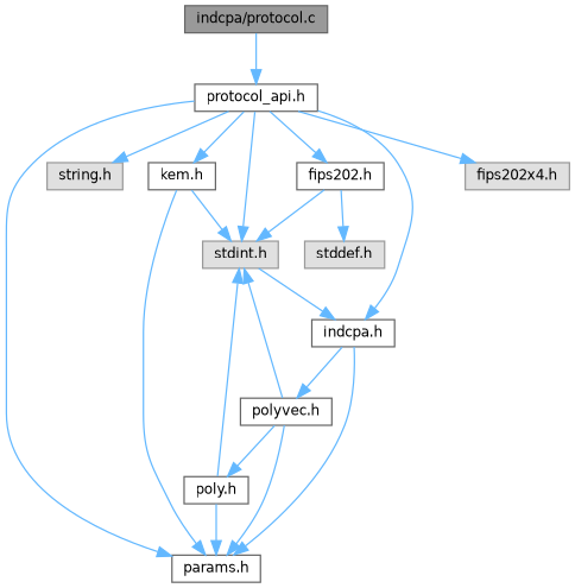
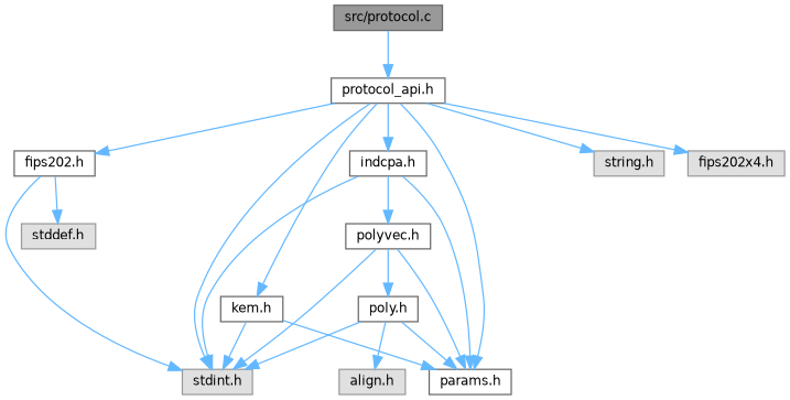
  digraph {
    node [color=grey40 fillcolor=white fontname=Helvetica fontsize=10 shape=box style=filled]
    edge [color=steelblue1 fontname=Helvetica fontsize=10 labelfontname=Helvetica labelfontsize=10 style=solid]
-   n1 [color=gray40 fillcolor=grey60 fontcolor=black height=0.2 label="indcpa/protocol.c" width=0.4]
+   n1 [color=gray40 fillcolor=grey60 fontcolor=black height=0.2 label="src/protocol.c" width=0.4]
    n2 [height=0.2 label="protocol_api.h" width=0.4]
    n3 [color=grey60 fillcolor="#E0E0E0" height=0.2 label="stdint.h" width=0.4]
    n4 [color=grey60 fillcolor="#E0E0E0" height=0.2 label="string.h" width=0.4]
    n5 [height=0.2 label="params.h" width=0.4]
    n6 [height=0.2 label="indcpa.h" width=0.4]
    n7 [height=0.2 label="kem.h" width=0.4]
    n8 [height=0.2 label="fips202.h" width=0.4]
    n9 [color=grey60 fillcolor="#E0E0E0" height=0.2 label="fips202x4.h" width=0.4]
    n10 [height=0.2 label="poly.h" width=0.4]
+   n11 [color=grey60 fillcolor="#E0E0E0" height=0.2 label="align.h" width=0.4]
    n12 [height=0.2 label="polyvec.h" width=0.4]
    n13 [color=grey60 fillcolor="#E0E0E0" height=0.2 label="stddef.h" width=0.4]
    n1 -> n2
    n2 -> n3
    n2 -> n4
    n2 -> n5
    n2 -> n6
    n2 -> n7
    n2 -> n8
    n2 -> n9
-   n3 -> n6
+   n6 -> n3
    n6 -> n5
    n6 -> n12
    n7 -> n3
    n7 -> n5
    n8 -> n3
    n8 -> n13
    n10 -> n3
    n10 -> n5
+   n10 -> n11
    n12 -> n3
    n12 -> n5
    n12 -> n10
  }
